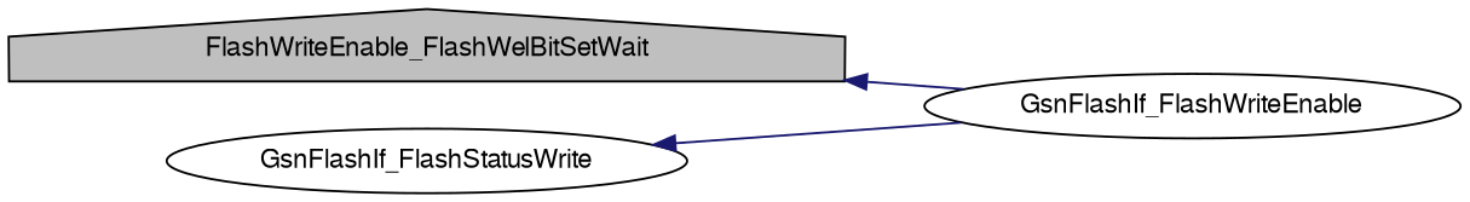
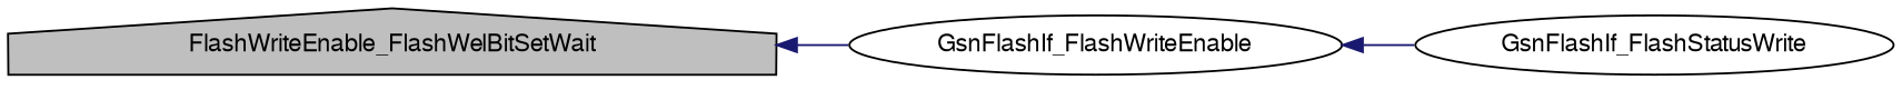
  digraph {
    rankdir=LR
    node [color=black fillcolor=white fontname=FreeSans fontsize=12 shape=ellipse style=filled]
    edge [color=midnightblue dir=back fontname=FreeSans fontsize=12 labelfontname=FreeSans labelfontsize=12 style=solid]
    n1 [fillcolor=grey75 fontcolor=black height=0.2 label=FlashWriteEnable_FlashWelBitSetWait shape=house width=0.4]
    n2 [height=0.2 label=GsnFlashIf_FlashWriteEnable width=0.4]
    n3 [height=0.2 label=GsnFlashIf_FlashStatusWrite width=0.4]
    n1 -> n2
-   n3 -> n2
+   n2 -> n3
  }
